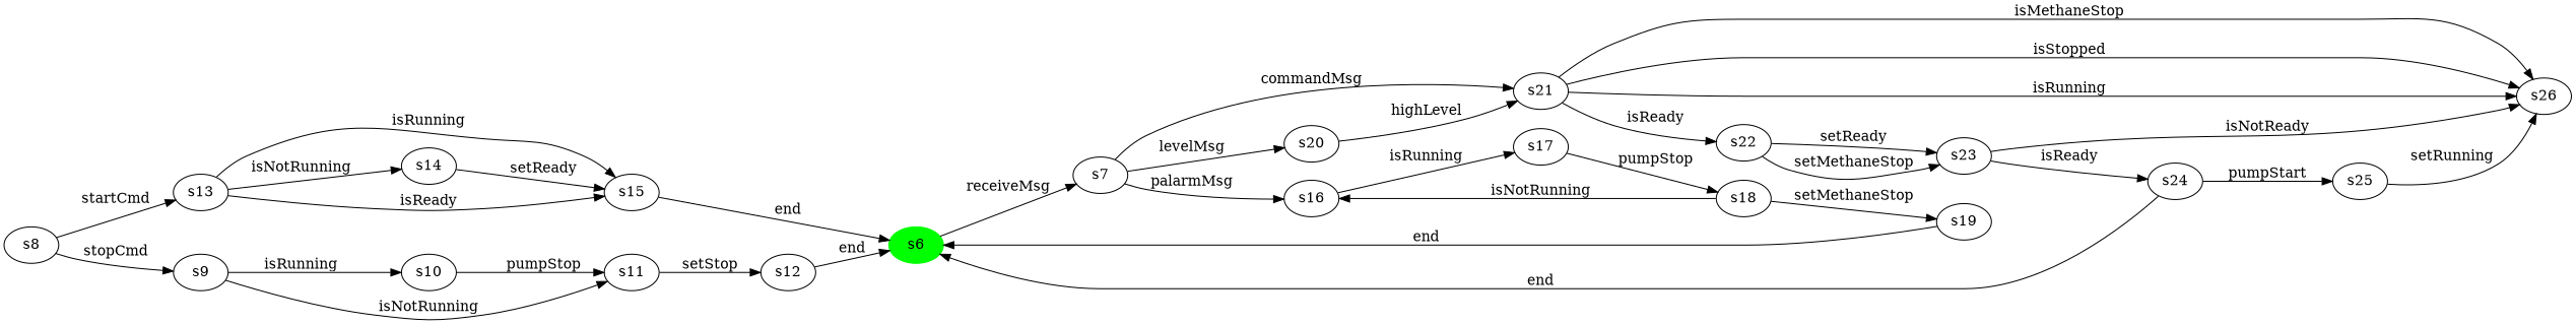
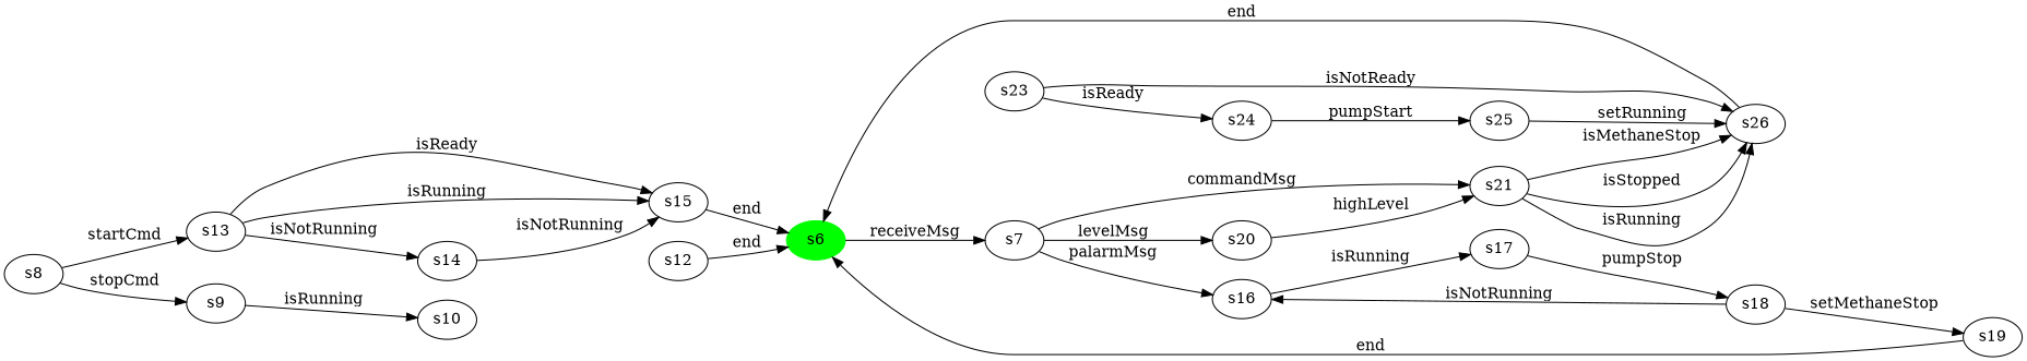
  digraph {
    rankdir=LR
    n1 [color=green label=s6 style=filled]
    n2 [label=s7]
    n3 [label=s16]
    n4 [label=s20]
    n5 [label=s21]
    n6 [label=s17]
    n7 [label=s8]
    n8 [label=s9]
    n9 [label=s13]
    n10 [label=s18]
    n11 [label=s19]
-   n12 [label=s22]
    n13 [label=s26]
    n14 [label=s10]
-   n15 [label=s11]
    n16 [label=s15]
    n17 [label=s14]
    n18 [label=s12]
    n19 [label=s23]
    n20 [label=s24]
    n21 [label=s25]
    n1 -> n2 [label=" receiveMsg "]
    n2 -> n3 [label=" palarmMsg "]
    n2 -> n4 [label=" levelMsg "]
    n2 -> n5 [label=" commandMsg "]
    n3 -> n6 [label=" isRunning "]
    n4 -> n5 [label=" highLevel "]
-   n5 -> n12 [label=" isReady "]
    n5 -> n13 [label=" isMethaneStop "]
    n5 -> n13 [label=" isStopped "]
    n5 -> n13 [label=" isRunning "]
    n6 -> n10 [label=" pumpStop "]
    n7 -> n8 [label=" stopCmd "]
    n7 -> n9 [label=" startCmd "]
    n8 -> n14 [label=" isRunning "]
-   n8 -> n15 [label=" isNotRunning "]
    n9 -> n16 [label=" isReady "]
    n9 -> n16 [label=" isRunning "]
    n9 -> n17 [label=" isNotRunning "]
    n10 -> n3 [label=" isNotRunning "]
    n10 -> n11 [label=" setMethaneStop "]
    n11 -> n1 [label=" end "]
-   n12 -> n19 [label=" setReady "]
-   n12 -> n19 [label=" setMethaneStop "]
-   n20 -> n1 [label=" end "]
-   n14 -> n15 [label=" pumpStop "]
-   n15 -> n18 [label=" setStop "]
+   n13 -> n1 [label=" end "]
    n16 -> n1 [label=" end "]
-   n17 -> n16 [label=" setReady "]
+   n17 -> n16 [label=" isNotRunning "]
    n18 -> n1 [label=" end "]
    n19 -> n13 [label=" isNotReady "]
    n19 -> n20 [label=" isReady "]
    n20 -> n21 [label=" pumpStart "]
    n21 -> n13 [label=" setRunning "]
  }
